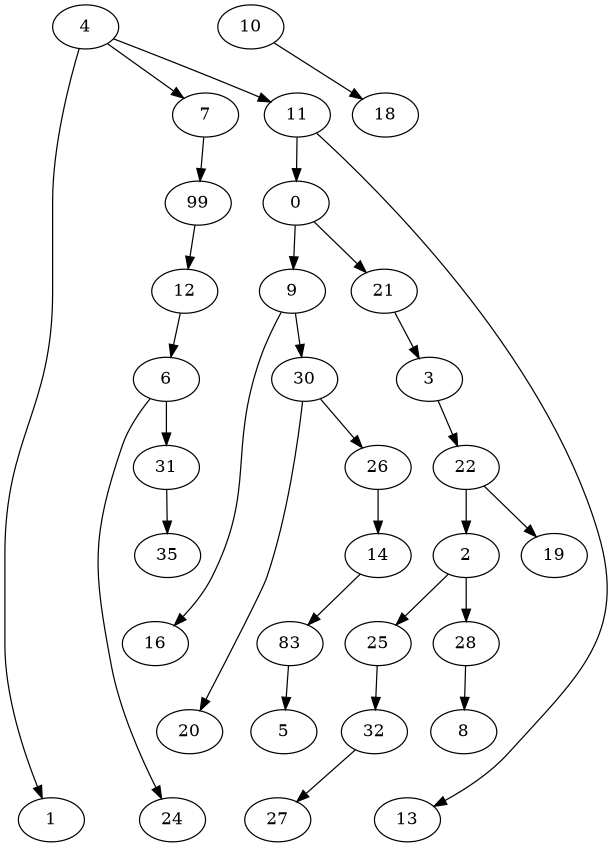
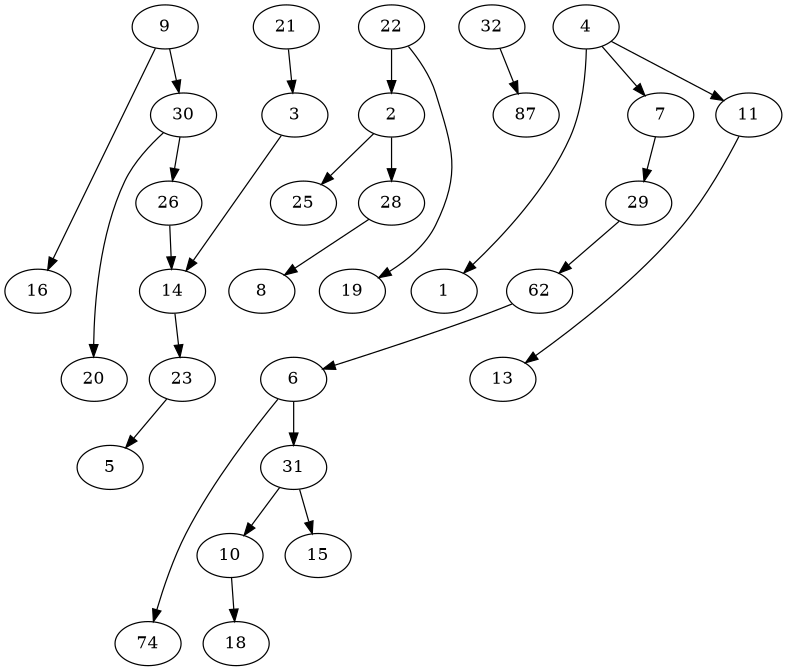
  digraph {
    edge [weight=0]
-   0
    9
    21
    16
    30
    3
    20
    26
    22
    14
    2
    19
    25
    28
    32
    8
-   27
+   27 [label=87]
    4
    1
    7
    11
-   29 [label=99]
+   29
    13
-   12
+   12 [label=62]
    6
-   24
+   24 [label=74]
    31
    10
-   15 [label=35]
+   15
    18
-   23 [label=83]
+   23
    5
-   0 -> 9
-   0 -> 21
    9 -> 16
    9 -> 30
    21 -> 3
    30 -> 20
    30 -> 26
-   3 -> 22
+   3 -> 14
    26 -> 14
    22 -> 2 [weight=1]
    22 -> 19
    14 -> 23
    2 -> 25
    2 -> 28 [weight=1]
-   25 -> 32
    28 -> 8
    32 -> 27
    4 -> 1
    4 -> 7
    4 -> 11
    7 -> 29
-   11 -> 0
    11 -> 13
    29 -> 12
    12 -> 6
    6 -> 24
    6 -> 31 [weight=1]
+   31 -> 10
    31 -> 15
    10 -> 18
    23 -> 5
  }
